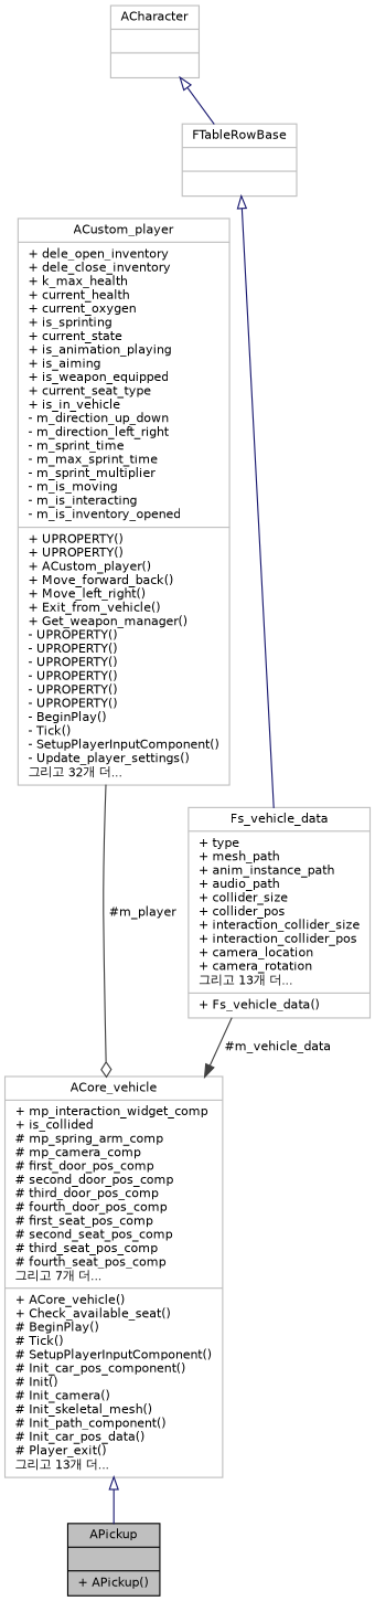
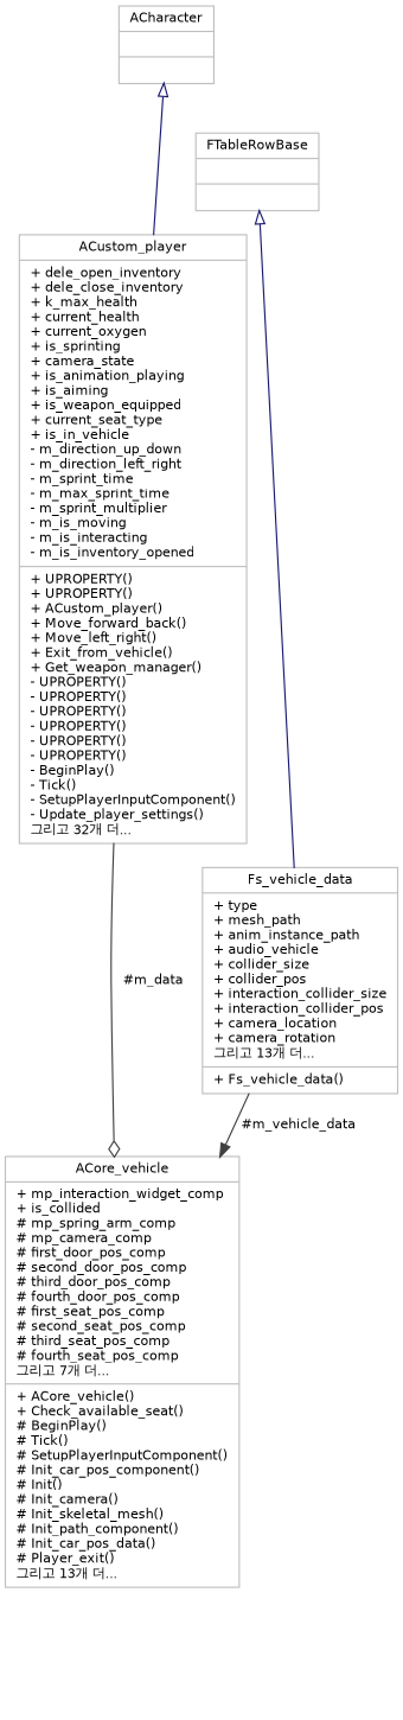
  digraph {
    node [color=grey75 fillcolor=white fontname=Helvetica fontsize=10 shape=record style=filled]
    edge [arrowtail=onormal color=midnightblue dir=back fontname=Helvetica fontsize=10 labelfontname=Helvetica labelfontsize=10 style=solid]
-   n1 [color=black fillcolor=grey75 fontcolor=black height=0.2 label="{APickup\n||+ APickup()\l}" width=0.4]
    n2 [height=0.2 label="{ACore_vehicle\n|+ mp_interaction_widget_comp\l+ is_collided\l# mp_spring_arm_comp\l# mp_camera_comp\l# first_door_pos_comp\l# second_door_pos_comp\l# third_door_pos_comp\l# fourth_door_pos_comp\l# first_seat_pos_comp\l# second_seat_pos_comp\l# third_seat_pos_comp\l# fourth_seat_pos_comp\l그리고 7개 더...\l|+ ACore_vehicle()\l+ Check_available_seat()\l# BeginPlay()\l# Tick()\l# SetupPlayerInputComponent()\l# Init_car_pos_component()\l# Init()\l# Init_camera()\l# Init_skeletal_mesh()\l# Init_path_component()\l# Init_car_pos_data()\l# Player_exit()\l그리고 13개 더...\l}" width=0.4]
-   n3 [height=0.2 label="{ACustom_player\n|+ dele_open_inventory\l+ dele_close_inventory\l+ k_max_health\l+ current_health\l+ current_oxygen\l+ is_sprinting\l+ current_state\l+ is_animation_playing\l+ is_aiming\l+ is_weapon_equipped\l+ current_seat_type\l+ is_in_vehicle\l- m_direction_up_down\l- m_direction_left_right\l- m_sprint_time\l- m_max_sprint_time\l- m_sprint_multiplier\l- m_is_moving\l- m_is_interacting\l- m_is_inventory_opened\l|+ UPROPERTY()\l+ UPROPERTY()\l+ ACustom_player()\l+ Move_forward_back()\l+ Move_left_right()\l+ Exit_from_vehicle()\l+ Get_weapon_manager()\l- UPROPERTY()\l- UPROPERTY()\l- UPROPERTY()\l- UPROPERTY()\l- UPROPERTY()\l- UPROPERTY()\l- BeginPlay()\l- Tick()\l- SetupPlayerInputComponent()\l- Update_player_settings()\l그리고 32개 더...\l}" width=0.4]
+   n3 [height=0.2 label="{ACustom_player\n|+ dele_open_inventory\l+ dele_close_inventory\l+ k_max_health\l+ current_health\l+ current_oxygen\l+ is_sprinting\l+ camera_state\l+ is_animation_playing\l+ is_aiming\l+ is_weapon_equipped\l+ current_seat_type\l+ is_in_vehicle\l- m_direction_up_down\l- m_direction_left_right\l- m_sprint_time\l- m_max_sprint_time\l- m_sprint_multiplier\l- m_is_moving\l- m_is_interacting\l- m_is_inventory_opened\l|+ UPROPERTY()\l+ UPROPERTY()\l+ ACustom_player()\l+ Move_forward_back()\l+ Move_left_right()\l+ Exit_from_vehicle()\l+ Get_weapon_manager()\l- UPROPERTY()\l- UPROPERTY()\l- UPROPERTY()\l- UPROPERTY()\l- UPROPERTY()\l- UPROPERTY()\l- BeginPlay()\l- Tick()\l- SetupPlayerInputComponent()\l- Update_player_settings()\l그리고 32개 더...\l}" width=0.4]
    n4 [height=0.2 label="{ACharacter\n||}" width=0.4]
-   n5 [height=0.2 label="{Fs_vehicle_data\n|+ type\l+ mesh_path\l+ anim_instance_path\l+ audio_path\l+ collider_size\l+ collider_pos\l+ interaction_collider_size\l+ interaction_collider_pos\l+ camera_location\l+ camera_rotation\l그리고 13개 더...\l|+ Fs_vehicle_data()\l}" width=0.4]
+   n5 [height=0.2 label="{Fs_vehicle_data\n|+ type\l+ mesh_path\l+ anim_instance_path\l+ audio_vehicle\l+ collider_size\l+ collider_pos\l+ interaction_collider_size\l+ interaction_collider_pos\l+ camera_location\l+ camera_rotation\l그리고 13개 더...\l|+ Fs_vehicle_data()\l}" width=0.4]
    n6 [height=0.2 label="{FTableRowBase\n||}" width=0.4]
-   n2 -> n1
-   n3 -> n2 [arrowhead=odiamond color=grey25 label=" #m_player" arrowtail="" dir=""]
-   n4 -> n6
+   n3 -> n2 [arrowhead=odiamond color=grey25 label=" #m_data" arrowtail="" dir=""]
+   n4 -> n3
    n5 -> n2 [arrowhead=normal color=grey25 label=" #m_vehicle_data" arrowtail="" dir=""]
    n6 -> n5
  }
